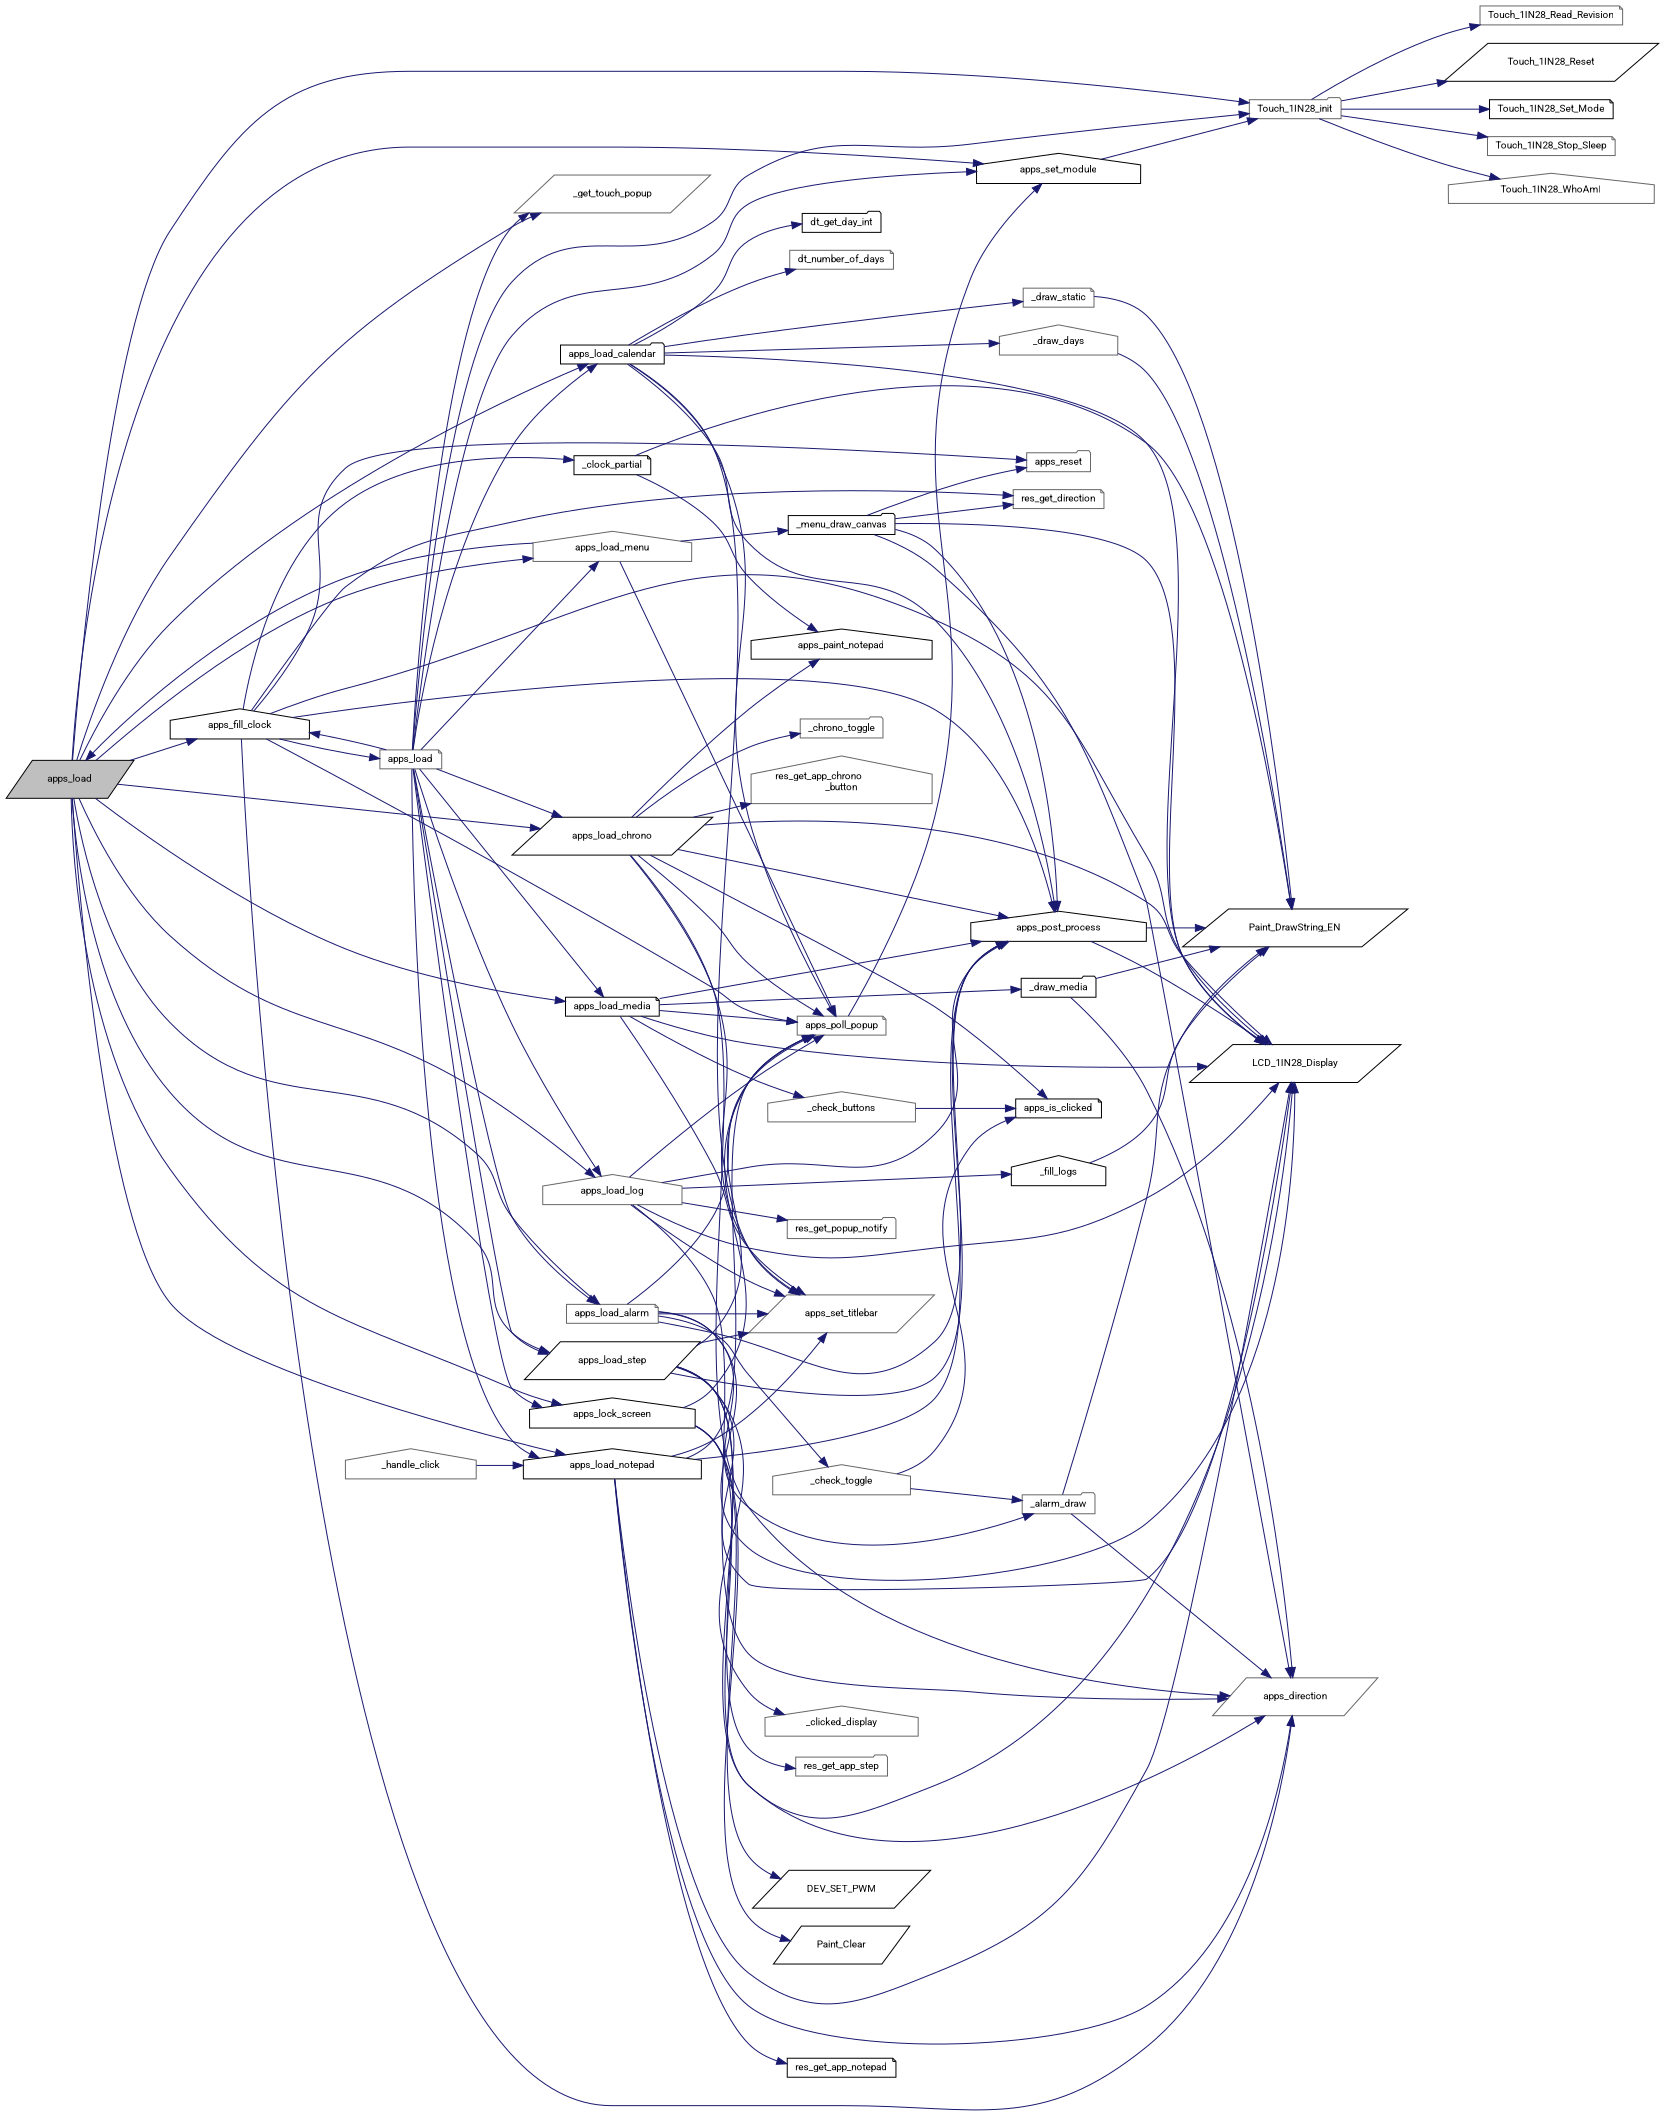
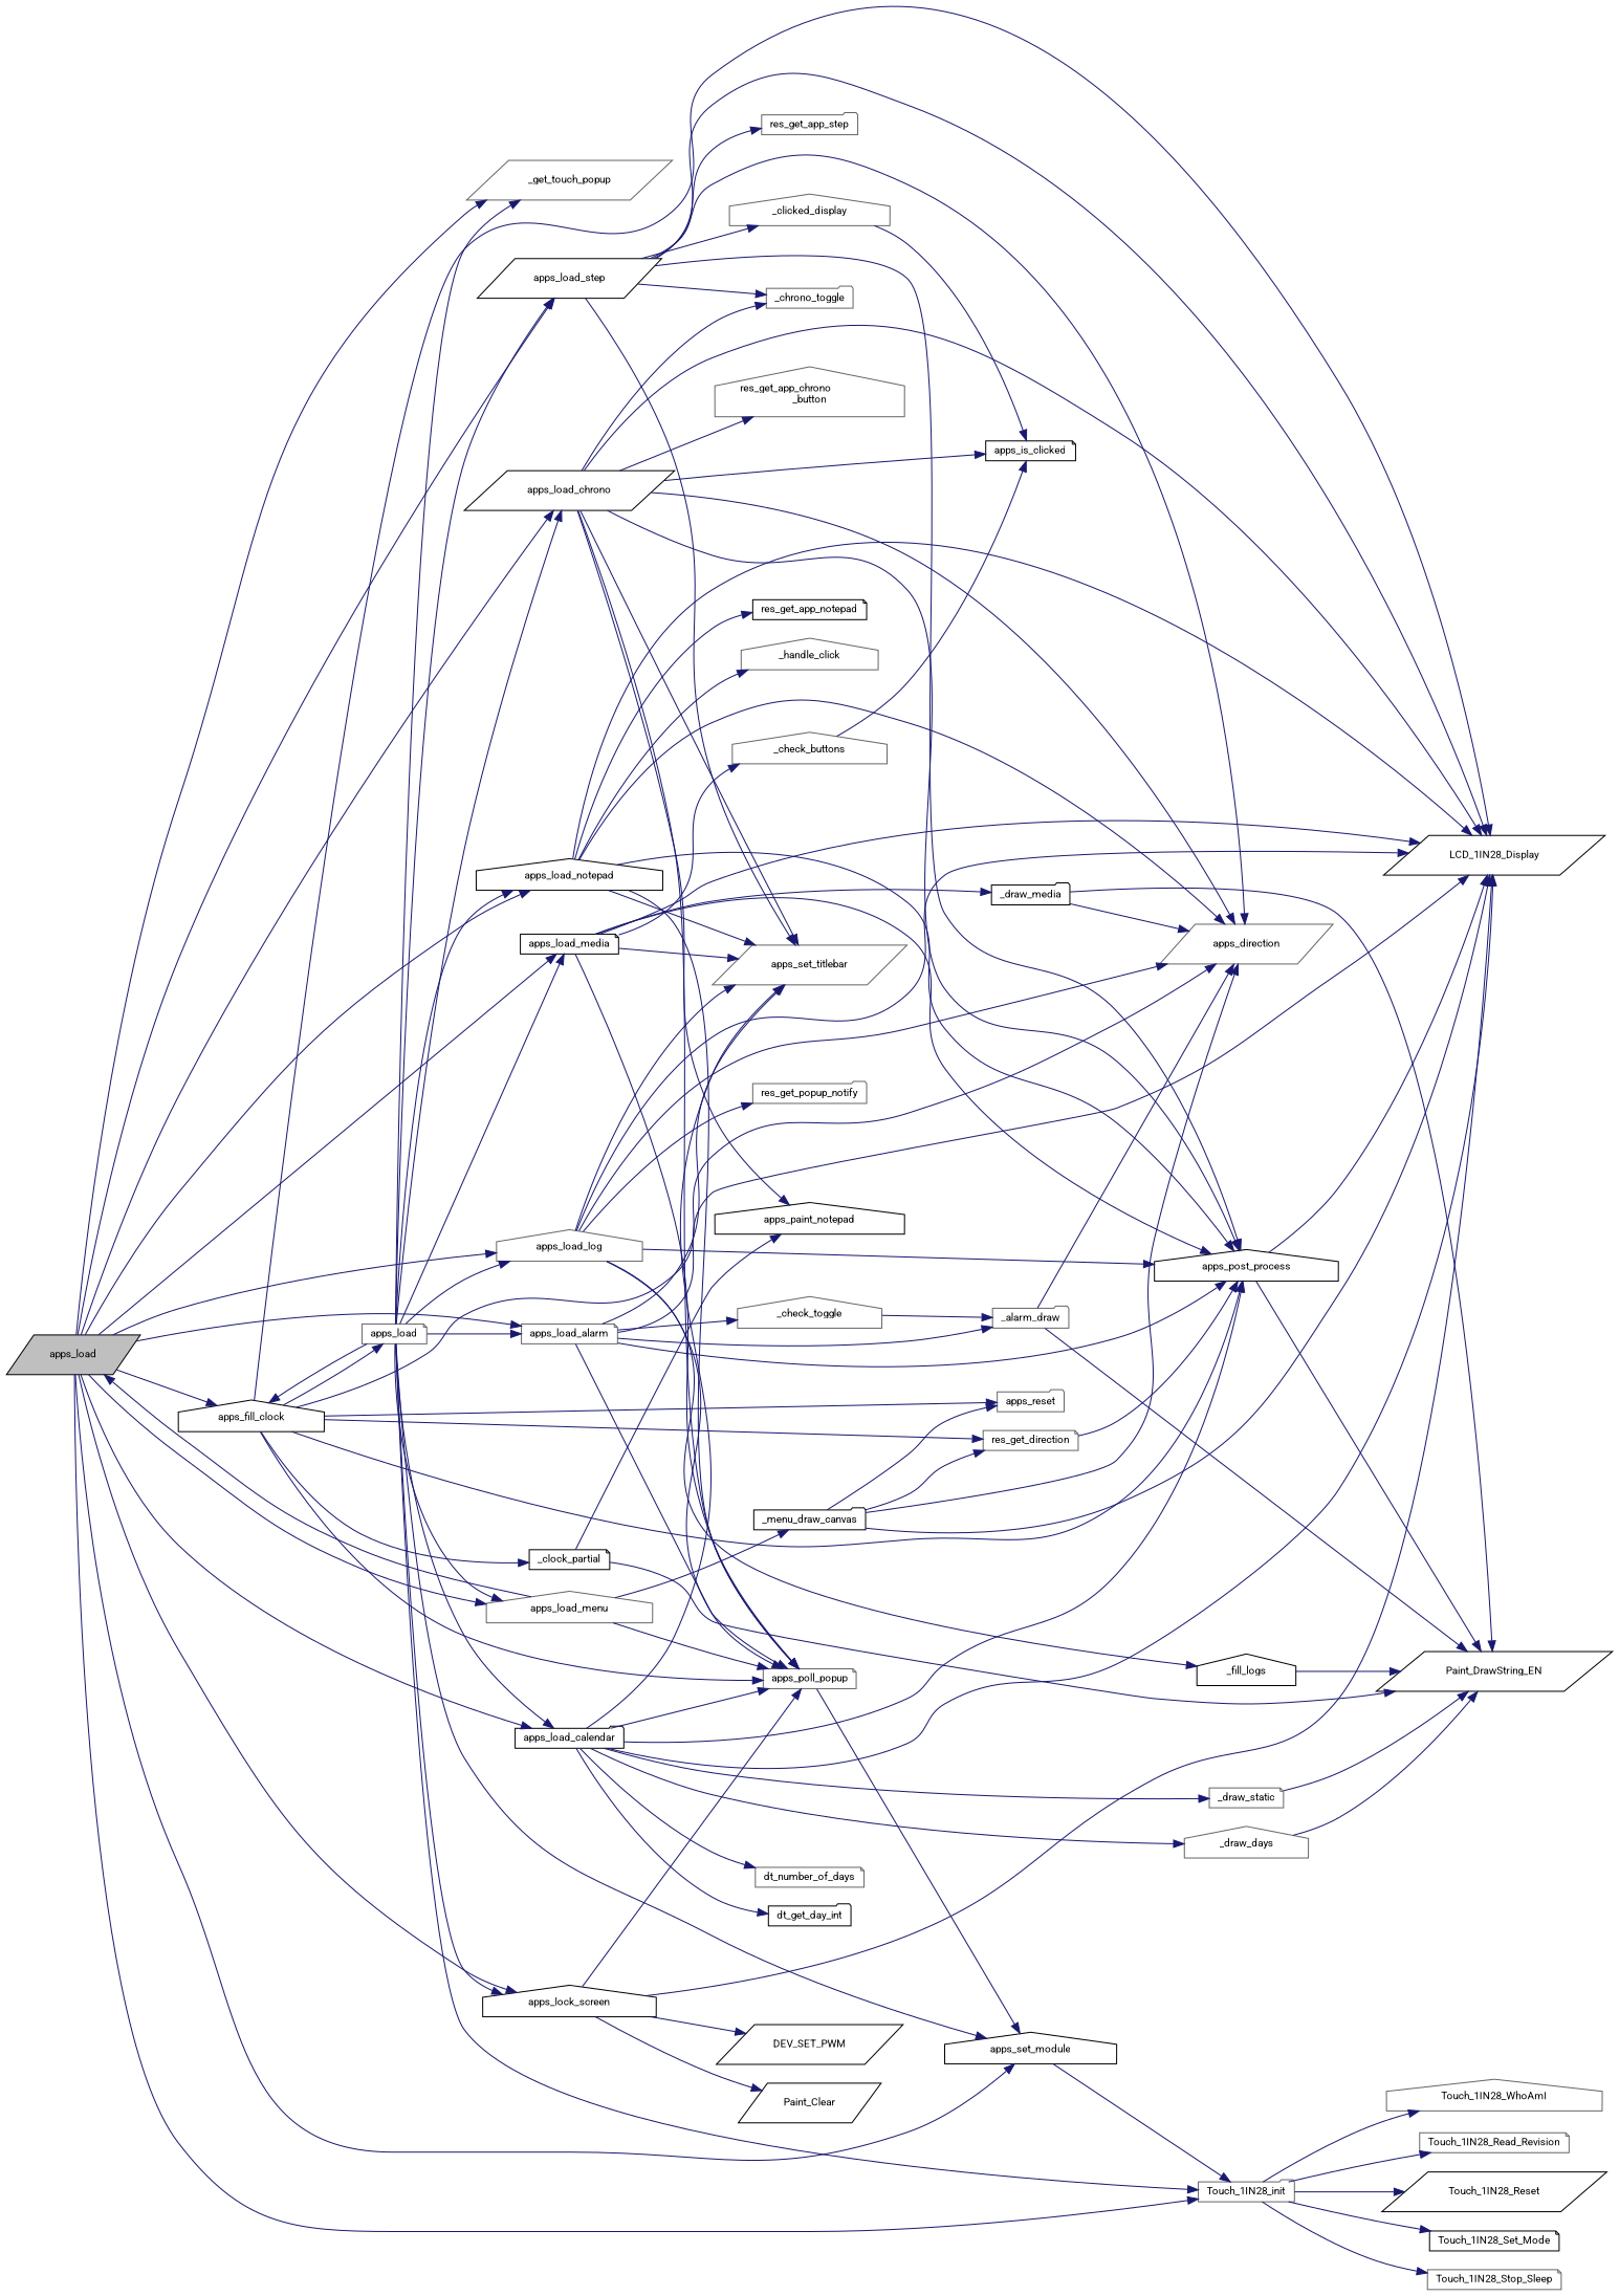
  digraph {
    fontname=Roboto
    rankdir=LR
    node [color=gray40 fontname=Roboto fontsize=10 shape=house]
    edge [color=midnightblue fontname=Roboto fontsize=10 labelfontname=Helvetica labelfontsize=10 style=solid]
    n1 [color=black fillcolor=grey75 fontcolor=black height=0.2 label=apps_load shape=parallelogram style=filled width=0.4]
    n2 [height=0.2 label=_get_touch_popup shape=parallelogram width=0.4]
    n3 [height=0.2 label=apps_load_alarm shape=note width=0.4]
    n4 [color=black height=0.2 label=apps_set_module width=0.4]
    n5 [height=0.2 label=Touch_1IN28_init shape=folder width=0.4]
    n6 [color=black height=0.2 label=apps_load_calendar shape=folder width=0.4]
    n7 [color=black height=0.2 label=apps_load_chrono shape=parallelogram width=0.4]
    n8 [color=black height=0.2 label=apps_fill_clock width=0.4]
    n9 [height=0.2 label=apps_load_log width=0.4]
    n10 [color=black height=0.2 label=apps_load_media shape=note width=0.4]
    n11 [height=0.2 label=apps_load_menu width=0.4]
    n12 [color=black height=0.2 label=apps_load_notepad width=0.4]
    n13 [color=black height=0.2 label=apps_load_step shape=parallelogram width=0.4]
    n14 [color=black height=0.2 label=apps_lock_screen width=0.4]
    n15 [height=0.2 label=_alarm_draw shape=folder width=0.4]
    n16 [height=0.2 label=_check_toggle width=0.4]
    n17 [height=0.2 label=apps_poll_popup shape=note width=0.4]
    n18 [color=black height=0.2 label=apps_post_process width=0.4]
    n19 [color=black height=0.2 label=LCD_1IN28_Display shape=parallelogram width=0.4]
    n20 [height=0.2 label=apps_set_titlebar shape=parallelogram width=0.4]
    n21 [height=0.2 label=Touch_1IN28_Read_Revision shape=note width=0.4]
    n22 [color=black height=0.2 label=Touch_1IN28_Reset shape=parallelogram width=0.4]
    n23 [color=black height=0.2 label=Touch_1IN28_Set_Mode shape=note width=0.4]
    n24 [height=0.2 label=Touch_1IN28_Stop_Sleep shape=note width=0.4]
    n25 [height=0.2 label=Touch_1IN28_WhoAmI width=0.4]
    n26 [height=0.2 label=_draw_days width=0.4]
    n27 [height=0.2 label=_draw_static shape=note width=0.4]
    n28 [color=black height=0.2 label=dt_get_day_int shape=folder width=0.4]
    n29 [height=0.2 label=dt_number_of_days shape=note width=0.4]
    n30 [height=0.2 label=apps_direction shape=parallelogram width=0.4]
    n31 [color=black height=0.2 label=apps_is_clicked shape=note width=0.4]
    n32 [height=0.2 label=_chrono_toggle shape=folder width=0.4]
    n33 [color=black height=0.2 label=apps_paint_notepad width=0.4]
    n34 [height=0.2 label="res_get_app_chrono\l_button" width=0.4]
    n35 [color=black height=0.2 label=_clock_partial shape=note width=0.4]
    n36 [height=0.2 label=apps_load shape=note width=0.4]
    n37 [height=0.2 label=apps_reset shape=folder width=0.4]
    n38 [height=0.2 label=res_get_direction shape=note width=0.4]
    n39 [color=black height=0.2 label=_fill_logs width=0.4]
    n40 [height=0.2 label=res_get_popup_notify shape=folder width=0.4]
    n41 [height=0.2 label=_check_buttons width=0.4]
    n42 [color=black height=0.2 label=_draw_media shape=folder width=0.4]
    n43 [color=black height=0.2 label=_menu_draw_canvas shape=folder width=0.4]
    n44 [height=0.2 label=_handle_click width=0.4]
    n45 [color=black height=0.2 label=res_get_app_notepad shape=note width=0.4]
    n46 [height=0.2 label=_clicked_display width=0.4]
    n47 [height=0.2 label=res_get_app_step shape=folder width=0.4]
    n48 [color=black height=0.2 label=DEV_SET_PWM shape=parallelogram width=0.4]
    n49 [color=black height=0.2 label=Paint_Clear shape=parallelogram width=0.4]
    n50 [color=black height=0.2 label=Paint_DrawString_EN shape=parallelogram width=0.4]
    n1 -> n2
    n1 -> n3
    n1 -> n4
    n1 -> n5
    n1 -> n6
    n1 -> n7
    n1 -> n8
    n1 -> n9
    n1 -> n10
    n1 -> n11
    n1 -> n12
    n1 -> n13
    n1 -> n14
    n3 -> n15
    n3 -> n16
    n3 -> n17
    n3 -> n18
    n3 -> n19
    n3 -> n20
    n4 -> n5
    n5 -> n21
    n5 -> n22
    n5 -> n23
    n5 -> n24
    n5 -> n25
    n6 -> n17
    n6 -> n18
    n6 -> n19
    n6 -> n20
    n6 -> n26
    n6 -> n27
    n6 -> n28
    n6 -> n29
    n7 -> n17
    n7 -> n18
    n7 -> n19
    n7 -> n20
    n7 -> n30
    n7 -> n31
    n7 -> n32
    n7 -> n33
    n7 -> n34
    n8 -> n17
    n8 -> n18
    n8 -> n19
    n8 -> n30
    n8 -> n35
    n8 -> n36
    n8 -> n37
    n8 -> n38
    n9 -> n17
    n9 -> n18
    n9 -> n19
    n9 -> n20
    n9 -> n30
    n9 -> n39
    n9 -> n40
    n10 -> n17
    n10 -> n18
    n10 -> n19
    n10 -> n20
    n10 -> n41
    n10 -> n42
    n11 -> n1
    n11 -> n17
    n11 -> n43
    n12 -> n17
    n12 -> n18
    n12 -> n19
    n12 -> n20
    n12 -> n30
-   n44 -> n12
+   n12 -> n44
    n12 -> n45
-   n13 -> n17
+   n13 -> n32
    n13 -> n18
    n13 -> n19
    n13 -> n20
    n13 -> n30
    n13 -> n46
    n13 -> n47
    n14 -> n17
    n14 -> n19
    n14 -> n48
    n14 -> n49
    n15 -> n30
    n15 -> n50
    n16 -> n15
-   n16 -> n31
+   n46 -> n31
    n17 -> n4
    n18 -> n19
    n18 -> n50
    n26 -> n50
    n27 -> n50
    n35 -> n33
    n35 -> n50
    n36 -> n2
    n36 -> n3
    n36 -> n4
    n36 -> n5
    n36 -> n6
    n36 -> n7
    n36 -> n8
    n36 -> n9
    n36 -> n10
    n36 -> n11
    n36 -> n12
    n36 -> n13
    n36 -> n14
    n39 -> n50
    n41 -> n31
    n42 -> n30
    n42 -> n50
-   n43 -> n18
+   n38 -> n18
    n43 -> n19
    n43 -> n30
    n43 -> n37
    n43 -> n38
  }
